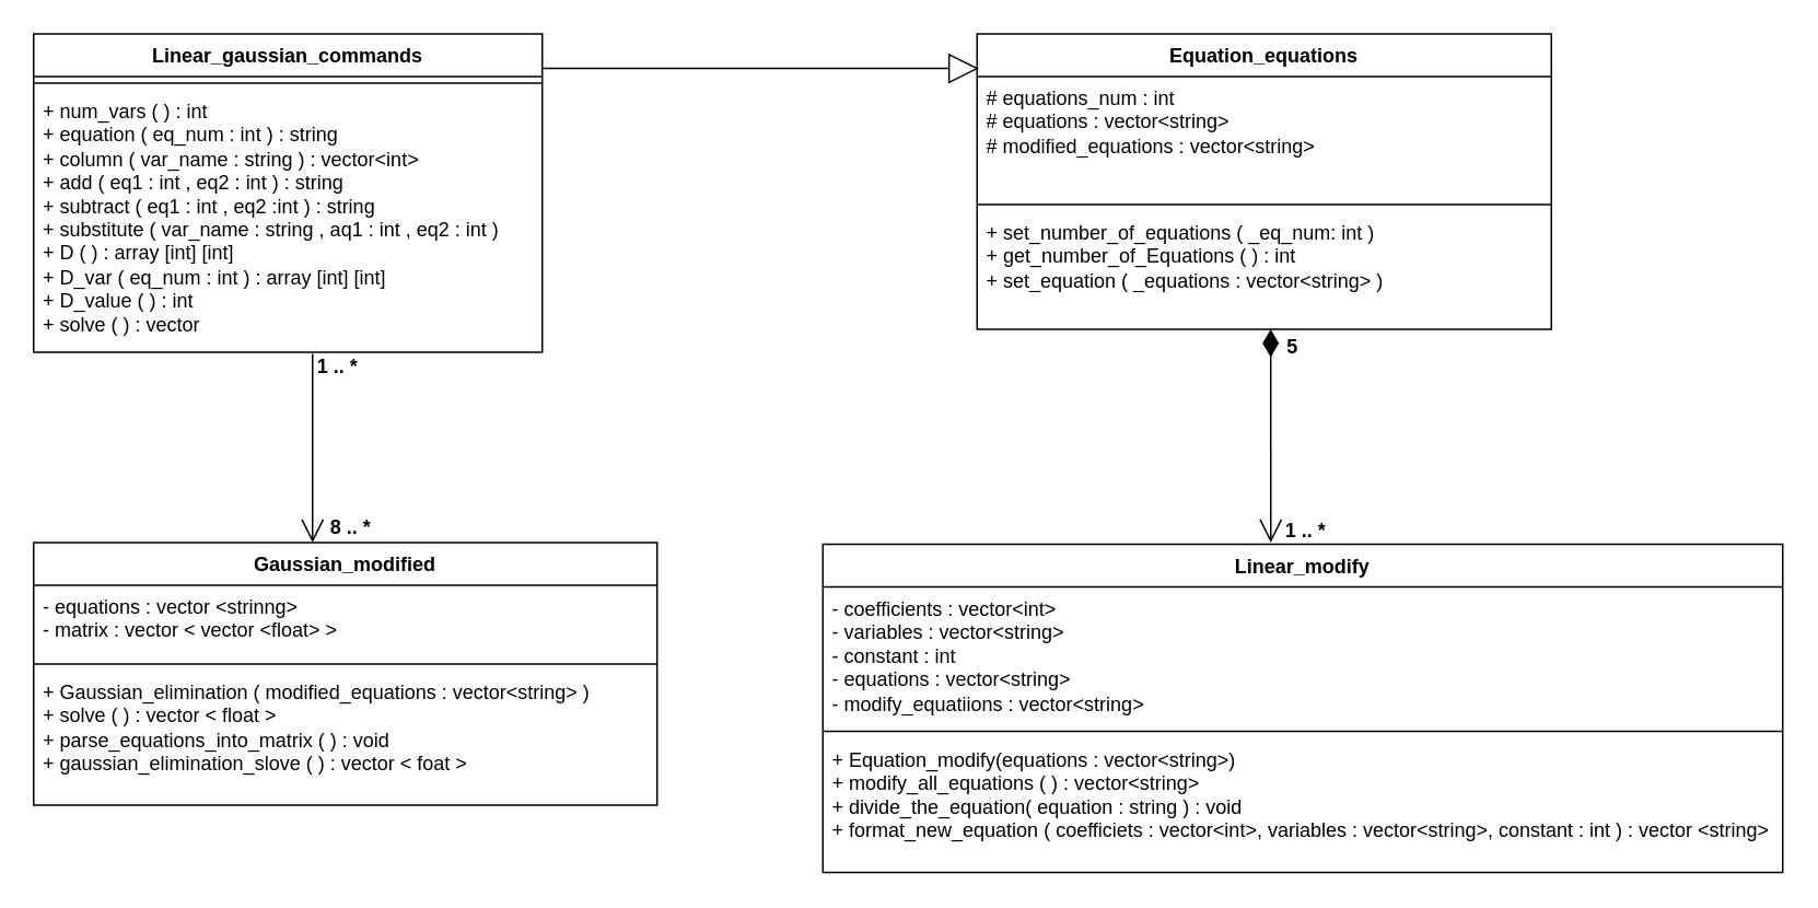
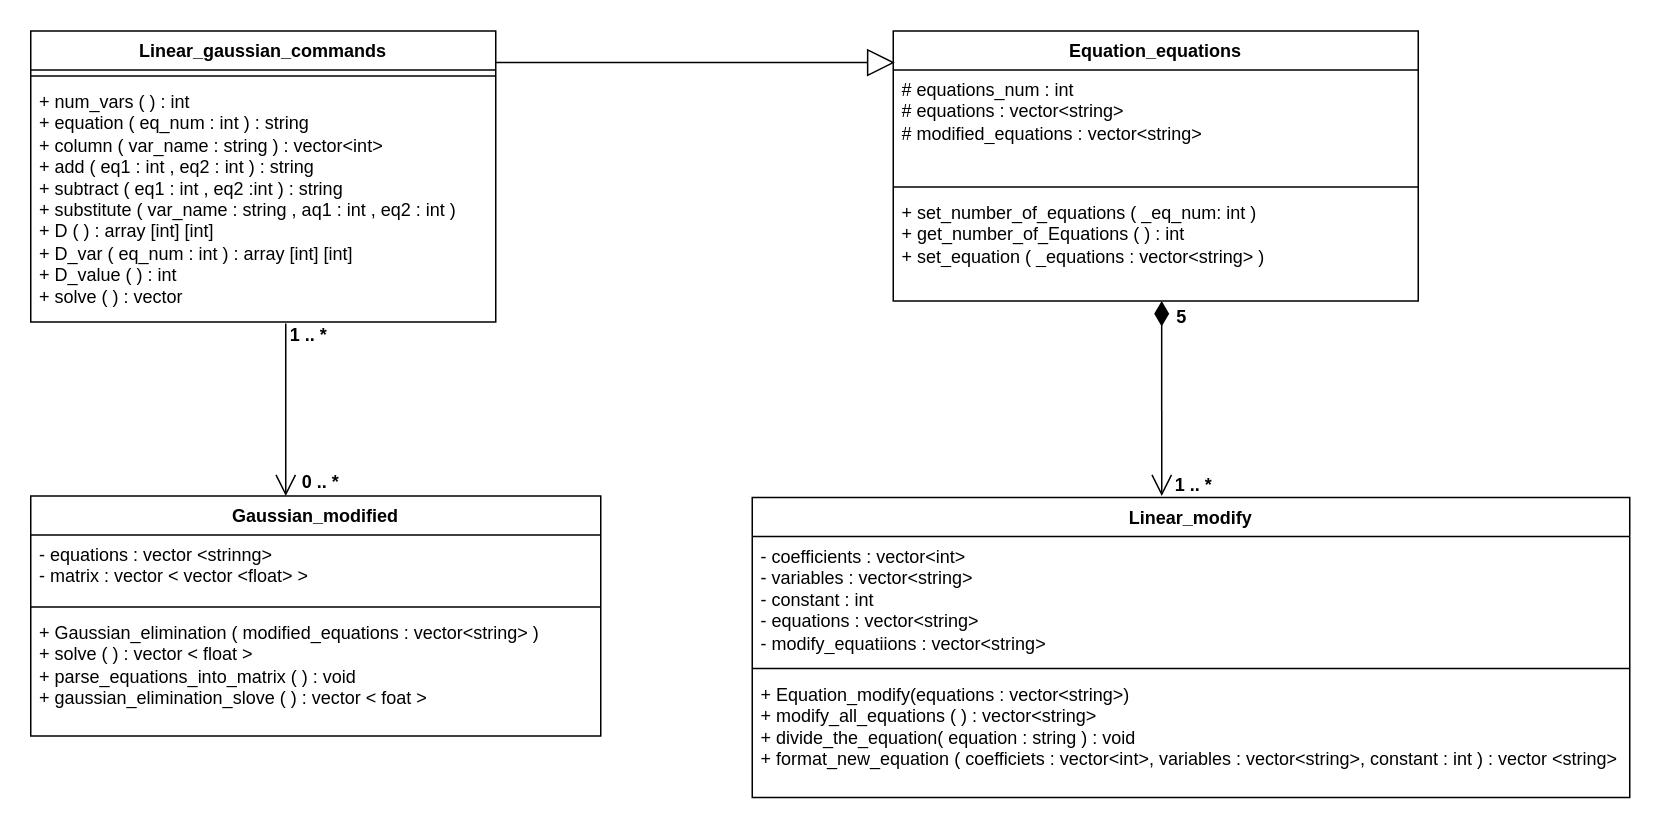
  <mxCell id="0" />
  <mxCell id="1" parent="0" />
  <mxCell id="2" value="Equation_equations" style="swimlane;fontStyle=1;align=center;verticalAlign=top;childLayout=stackLayout;horizontal=1;startSize=26;horizontalStack=0;resizeParent=1;resizeParentMax=0;resizeLast=0;collapsible=1;marginBottom=0;whiteSpace=wrap;html=1;" parent="1" vertex="1"><mxGeometry x="595" y="20" width="350" height="180" as="geometry" /></mxCell>
  <mxCell id="3" value="# equations_num : int&lt;div&gt;# equations : vector&amp;lt;string&amp;gt;&lt;/div&gt;&lt;div&gt;# modified_equations : vector&amp;lt;string&amp;gt;&lt;/div&gt;" style="text;strokeColor=none;fillColor=none;align=left;verticalAlign=top;spacingLeft=4;spacingRight=4;overflow=hidden;rotatable=0;points=[[0,0.5],[1,0.5]];portConstraint=eastwest;whiteSpace=wrap;html=1;" parent="2" vertex="1"><mxGeometry y="26" width="350" height="74" as="geometry" /></mxCell>
  <mxCell id="4" value="" style="line;strokeWidth=1;fillColor=none;align=left;verticalAlign=middle;spacingTop=-1;spacingLeft=3;spacingRight=3;rotatable=0;labelPosition=right;points=[];portConstraint=eastwest;strokeColor=inherit;" parent="2" vertex="1"><mxGeometry y="100" width="350" height="8" as="geometry" /></mxCell>
  <mxCell id="5" value="&lt;div&gt;+ set_number_of_equations ( _eq_num: int )&lt;/div&gt;&lt;div&gt;+ get_number_of_Equations ( ) : int&lt;br&gt;&lt;div&gt;+ set_equation ( _equations : vector&amp;lt;string&amp;gt; )&lt;/div&gt;&lt;/div&gt;" style="text;strokeColor=none;fillColor=none;align=left;verticalAlign=top;spacingLeft=4;spacingRight=4;overflow=hidden;rotatable=0;points=[[0,0.5],[1,0.5]];portConstraint=eastwest;whiteSpace=wrap;html=1;" parent="2" vertex="1"><mxGeometry y="108" width="350" height="72" as="geometry" /></mxCell>
  <mxCell id="6" value="Linear_gaussian_commands" style="swimlane;fontStyle=1;align=center;verticalAlign=top;childLayout=stackLayout;horizontal=1;startSize=26;horizontalStack=0;resizeParent=1;resizeParentMax=0;resizeLast=0;collapsible=1;marginBottom=0;whiteSpace=wrap;html=1;" parent="1" vertex="1"><mxGeometry x="20" y="20" width="310" height="194" as="geometry" /></mxCell>
  <mxCell id="7" value="" style="line;strokeWidth=1;fillColor=none;align=left;verticalAlign=middle;spacingTop=-1;spacingLeft=3;spacingRight=3;rotatable=0;labelPosition=right;points=[];portConstraint=eastwest;strokeColor=inherit;" parent="6" vertex="1"><mxGeometry y="26" width="310" height="8" as="geometry" /></mxCell>
  <mxCell id="8" value="+ num_vars ( ) : int&lt;div&gt;+ equation ( eq_num : int ) : string&lt;/div&gt;&lt;div&gt;+ column ( var_name : string ) : vector&amp;lt;int&amp;gt;&lt;/div&gt;&lt;div&gt;+ add ( eq1 : int , eq2 : int ) : string&lt;/div&gt;&lt;div&gt;+ subtract ( eq1 : int , eq2 :int ) : string&lt;/div&gt;&lt;div&gt;+ substitute ( var_name : string , aq1 : int , eq2 : int )&lt;/div&gt;&lt;div&gt;+ D ( ) : array [int] [int]&lt;/div&gt;&lt;div&gt;+ D_var ( eq_num : int ) : array [int] [int]&lt;/div&gt;&lt;div&gt;+ D_value ( ) : int&lt;/div&gt;&lt;div&gt;+ solve ( ) : vector&amp;nbsp;&lt;/div&gt;" style="text;strokeColor=none;fillColor=none;align=left;verticalAlign=top;spacingLeft=4;spacingRight=4;overflow=hidden;rotatable=0;points=[[0,0.5],[1,0.5]];portConstraint=eastwest;whiteSpace=wrap;html=1;" parent="6" vertex="1"><mxGeometry y="34" width="310" height="160" as="geometry" /></mxCell>
  <mxCell id="9" value="" style="endArrow=block;endSize=16;endFill=0;html=1;rounded=0;entryX=0.003;entryY=0.117;entryDx=0;entryDy=0;entryPerimeter=0;" parent="1" target="2" edge="1"><mxGeometry width="160" relative="1" as="geometry"><mxPoint x="330" y="41" as="sourcePoint" /><mxPoint x="480" y="40" as="targetPoint" /></mxGeometry></mxCell>
  <mxCell id="10" value="Linear_modify" style="swimlane;fontStyle=1;align=center;verticalAlign=top;childLayout=stackLayout;horizontal=1;startSize=26;horizontalStack=0;resizeParent=1;resizeParentMax=0;resizeLast=0;collapsible=1;marginBottom=0;whiteSpace=wrap;html=1;" parent="1" vertex="1"><mxGeometry x="501" y="331" width="585" height="200" as="geometry" /></mxCell>
  <mxCell id="11" value="- coefficients : vector&amp;lt;int&amp;gt;&lt;div&gt;- variables : vector&amp;lt;string&amp;gt;&lt;/div&gt;&lt;div&gt;- constant : int&lt;/div&gt;&lt;div&gt;- equations : vector&amp;lt;string&amp;gt;&lt;/div&gt;&lt;div&gt;- modify_equatiions : vector&amp;lt;string&amp;gt;&lt;/div&gt;" style="text;strokeColor=none;fillColor=none;align=left;verticalAlign=top;spacingLeft=4;spacingRight=4;overflow=hidden;rotatable=0;points=[[0,0.5],[1,0.5]];portConstraint=eastwest;whiteSpace=wrap;html=1;" parent="10" vertex="1"><mxGeometry y="26" width="585" height="84" as="geometry" /></mxCell>
  <mxCell id="12" value="" style="line;strokeWidth=1;fillColor=none;align=left;verticalAlign=middle;spacingTop=-1;spacingLeft=3;spacingRight=3;rotatable=0;labelPosition=right;points=[];portConstraint=eastwest;strokeColor=inherit;" parent="10" vertex="1"><mxGeometry y="110" width="585" height="8" as="geometry" /></mxCell>
  <mxCell id="13" value="+ Equation_modify(equations : vector&amp;lt;string&amp;gt;)&lt;div&gt;+ modify_all_equations ( ) : vector&amp;lt;string&amp;gt;&lt;/div&gt;&lt;div&gt;+ divide_the_equation( equation : string ) : void&lt;/div&gt;&lt;div&gt;+ format_new_equation ( coefficiets : vector&amp;lt;int&amp;gt;, variables : vector&amp;lt;string&amp;gt;, constant : int ) : vector &amp;lt;string&amp;gt;&amp;nbsp;&lt;/div&gt;" style="text;strokeColor=none;fillColor=none;align=left;verticalAlign=top;spacingLeft=4;spacingRight=4;overflow=hidden;rotatable=0;points=[[0,0.5],[1,0.5]];portConstraint=eastwest;whiteSpace=wrap;html=1;" parent="10" vertex="1"><mxGeometry y="118" width="585" height="82" as="geometry" /></mxCell>
  <mxCell id="14" value="" style="endArrow=open;html=1;endSize=12;startArrow=diamondThin;startSize=14;startFill=1;edgeStyle=orthogonalEdgeStyle;align=left;verticalAlign=bottom;rounded=0;exitX=0.457;exitY=1;exitDx=0;exitDy=0;exitPerimeter=0;" parent="1" edge="1"><mxGeometry x="-1" y="3" relative="1" as="geometry"><mxPoint x="773.95" y="200" as="sourcePoint" /><mxPoint x="774" y="330" as="targetPoint" /></mxGeometry></mxCell>
  <mxCell id="15" value="1 .. *" style="text;align=center;fontStyle=1;verticalAlign=middle;spacingLeft=3;spacingRight=3;strokeColor=none;rotatable=0;points=[[0,0.5],[1,0.5]];portConstraint=eastwest;html=1;" parent="1" vertex="1"><mxGeometry x="754.5" y="310" width="80" height="26" as="geometry" /></mxCell>
  <mxCell id="16" value="Gaussian_modified" style="swimlane;fontStyle=1;align=center;verticalAlign=top;childLayout=stackLayout;horizontal=1;startSize=26;horizontalStack=0;resizeParent=1;resizeParentMax=0;resizeLast=0;collapsible=1;marginBottom=0;whiteSpace=wrap;html=1;" parent="1" vertex="1"><mxGeometry x="20" y="330" width="380" height="160" as="geometry" /></mxCell>
  <mxCell id="17" value="- equations : vector &amp;lt;strinng&amp;gt;&lt;div&gt;- matrix : vector &amp;lt; vector &amp;lt;float&amp;gt; &amp;gt;&lt;/div&gt;" style="text;strokeColor=none;fillColor=none;align=left;verticalAlign=top;spacingLeft=4;spacingRight=4;overflow=hidden;rotatable=0;points=[[0,0.5],[1,0.5]];portConstraint=eastwest;whiteSpace=wrap;html=1;" parent="16" vertex="1"><mxGeometry y="26" width="380" height="44" as="geometry" /></mxCell>
  <mxCell id="18" value="" style="line;strokeWidth=1;fillColor=none;align=left;verticalAlign=middle;spacingTop=-1;spacingLeft=3;spacingRight=3;rotatable=0;labelPosition=right;points=[];portConstraint=eastwest;strokeColor=inherit;" parent="16" vertex="1"><mxGeometry y="70" width="380" height="8" as="geometry" /></mxCell>
  <mxCell id="19" value="&lt;div style=&quot;&quot;&gt;&lt;span style=&quot;background-color: initial;&quot;&gt;+ Gaussian_elimination ( modified_equations : vector&amp;lt;string&amp;gt; )&lt;/span&gt;&lt;/div&gt;&lt;div style=&quot;&quot;&gt;&lt;span style=&quot;background-color: initial;&quot;&gt;+ solve ( ) : vector &amp;lt; float &amp;gt;&amp;nbsp;&lt;/span&gt;&lt;/div&gt;&lt;div style=&quot;&quot;&gt;+ parse_equations_into_matrix ( ) : void&lt;/div&gt;&lt;div style=&quot;&quot;&gt;+ gaussian_elimination_slove ( ) : vector &amp;lt; foat &amp;gt;&amp;nbsp; &amp;nbsp;&lt;/div&gt;&lt;div style=&quot;text-align: center;&quot;&gt;&lt;span style=&quot;background-color: initial;&quot;&gt;&lt;b&gt;&lt;br&gt;&lt;/b&gt;&lt;/span&gt;&lt;/div&gt;" style="text;strokeColor=none;fillColor=none;align=left;verticalAlign=top;spacingLeft=4;spacingRight=4;overflow=hidden;rotatable=0;points=[[0,0.5],[1,0.5]];portConstraint=eastwest;whiteSpace=wrap;html=1;" parent="16" vertex="1"><mxGeometry y="78" width="380" height="82" as="geometry" /></mxCell>
  <mxCell id="20" value="5" style="text;align=center;fontStyle=1;verticalAlign=middle;spacingLeft=3;spacingRight=3;strokeColor=none;rotatable=0;points=[[0,0.5],[1,0.5]];portConstraint=eastwest;html=1;" parent="1" vertex="1"><mxGeometry x="747" y="198" width="80" height="26" as="geometry" /></mxCell>
  <mxCell id="21" value="1 .. *" style="text;align=center;fontStyle=1;verticalAlign=middle;spacingLeft=3;spacingRight=3;strokeColor=none;rotatable=0;points=[[0,0.5],[1,0.5]];portConstraint=eastwest;html=1;" parent="1" vertex="1"><mxGeometry x="165" y="210" width="80" height="26" as="geometry" /></mxCell>
- <mxCell id="22" value="8 .. *" style="text;align=center;fontStyle=1;verticalAlign=middle;spacingLeft=3;spacingRight=3;strokeColor=none;rotatable=0;points=[[0,0.5],[1,0.5]];portConstraint=eastwest;html=1;" parent="1" vertex="1"><mxGeometry x="173" y="308" width="80" height="26" as="geometry" /></mxCell>
+ <mxCell id="22" value="0 .. *" style="text;align=center;fontStyle=1;verticalAlign=middle;spacingLeft=3;spacingRight=3;strokeColor=none;rotatable=0;points=[[0,0.5],[1,0.5]];portConstraint=eastwest;html=1;" parent="1" vertex="1"><mxGeometry x="173" y="308" width="80" height="26" as="geometry" /></mxCell>
  <mxCell id="23" value="" style="endArrow=open;endFill=1;endSize=12;html=1;rounded=0;" edge="1" parent="1"><mxGeometry width="160" relative="1" as="geometry"><mxPoint x="190" y="215" as="sourcePoint" /><mxPoint x="190" y="330" as="targetPoint" /></mxGeometry></mxCell>
